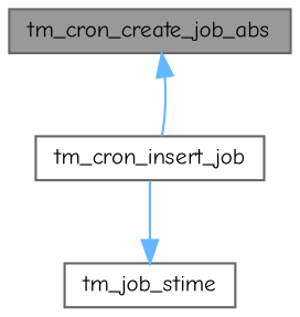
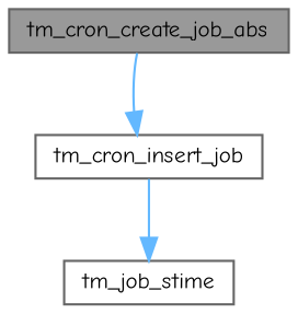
  digraph {
    fontname="Comic Neue"
    rankdir=TB
    node [color=grey40 fillcolor=white fontname="Comic Neue" fontsize=10 shape=box style=filled]
    edge [color=steelblue1 fontname="Comic Neue" fontsize=10 labelfontname=Helvetica labelfontsize=10 style=solid]
    n1 [color=gray40 fillcolor=grey60 fontcolor=black height=0.2 label=tm_cron_create_job_abs width=0.4]
    n2 [height=0.2 label=tm_cron_insert_job width=0.4]
    n3 [height=0.2 label=tm_job_stime width=0.4]
-   n2 -> n1
+   n1 -> n2
    n2 -> n3
  }
